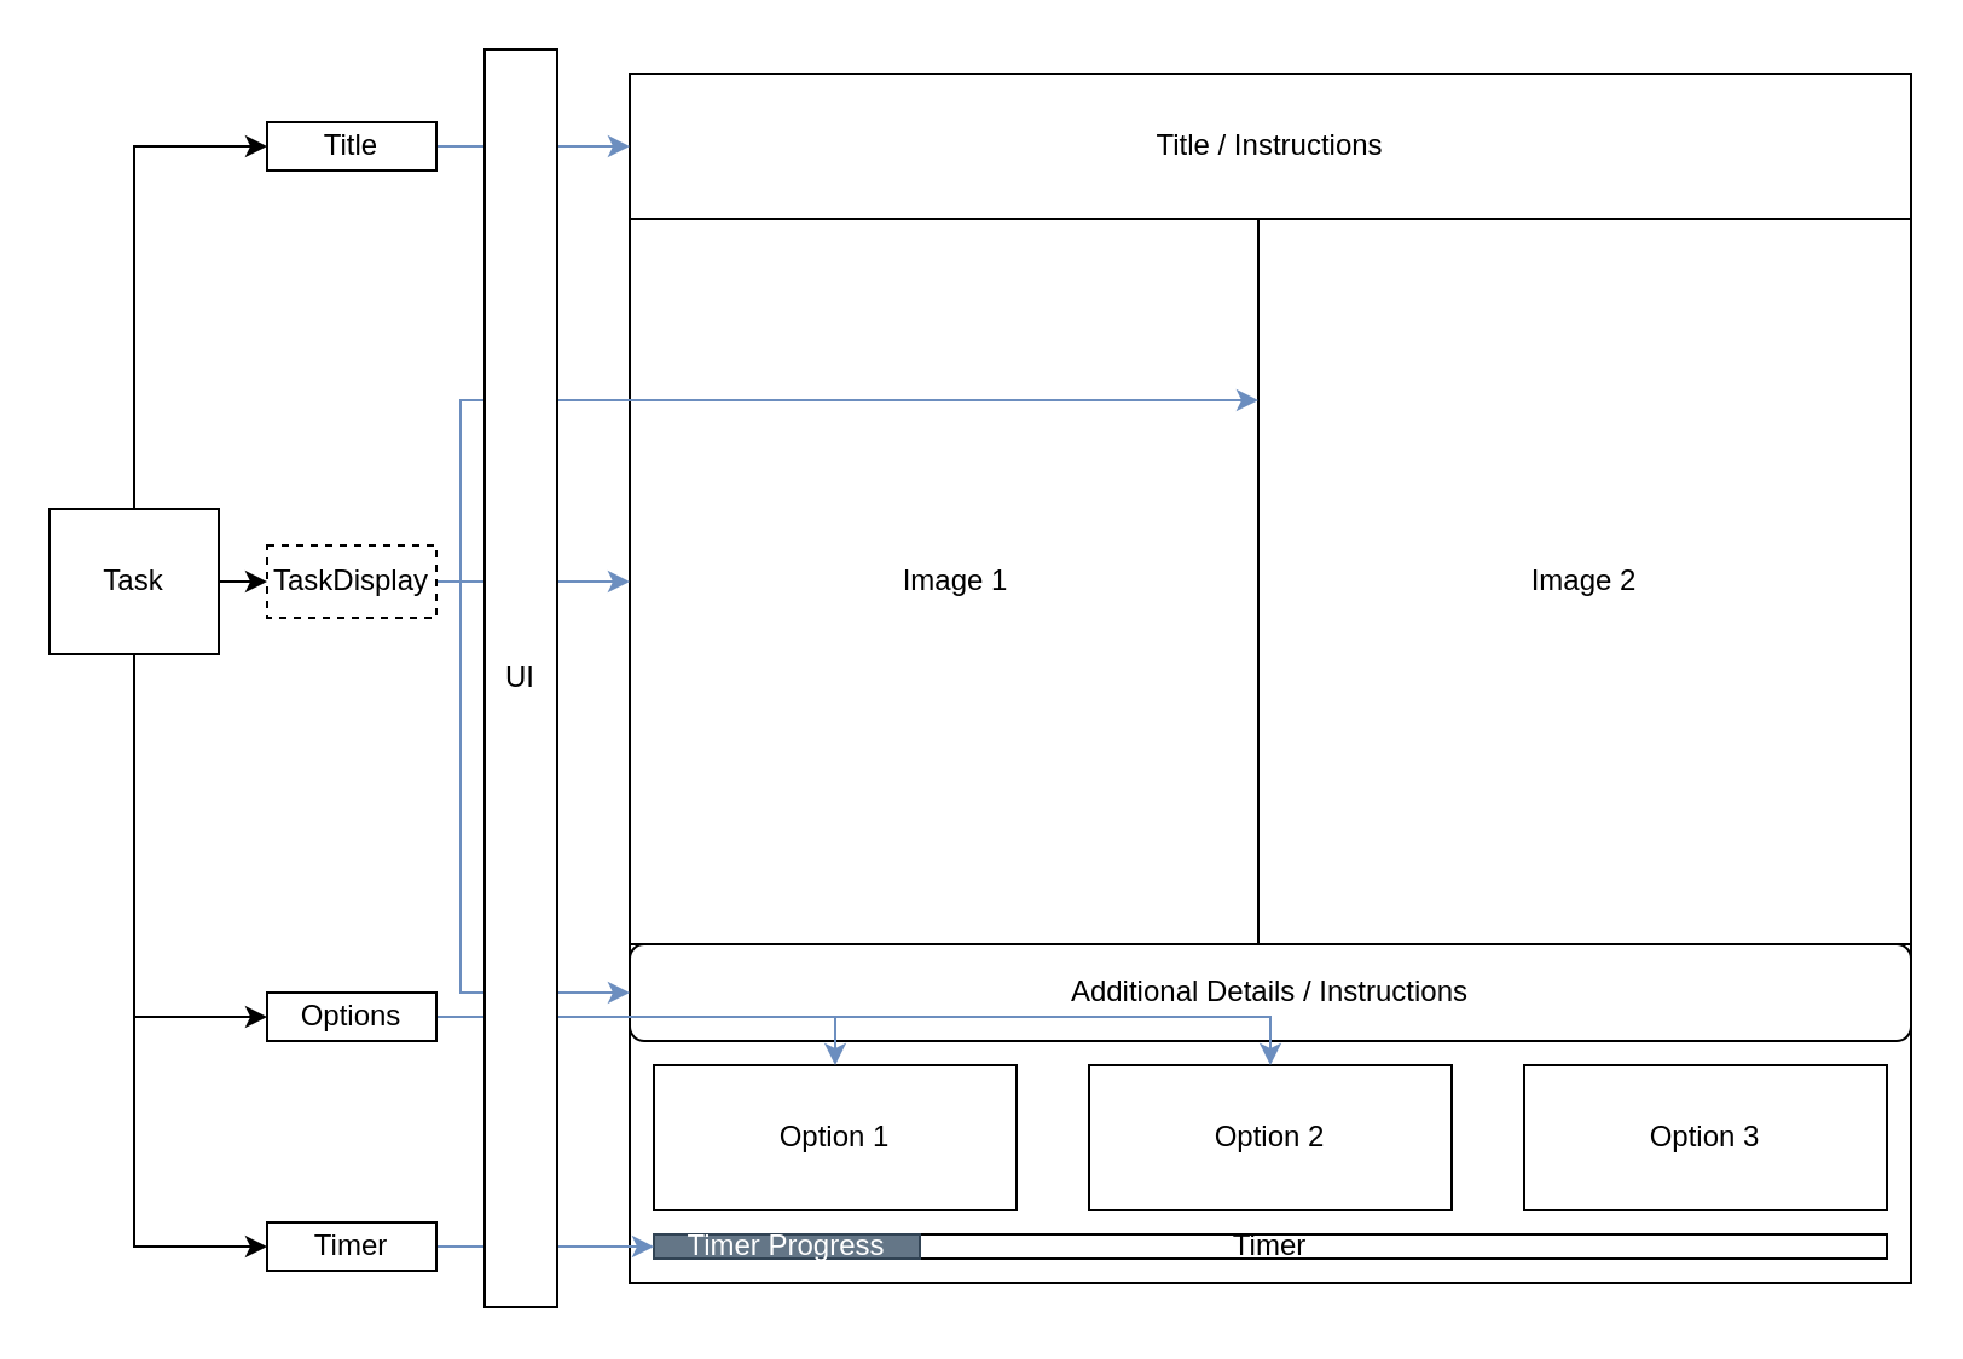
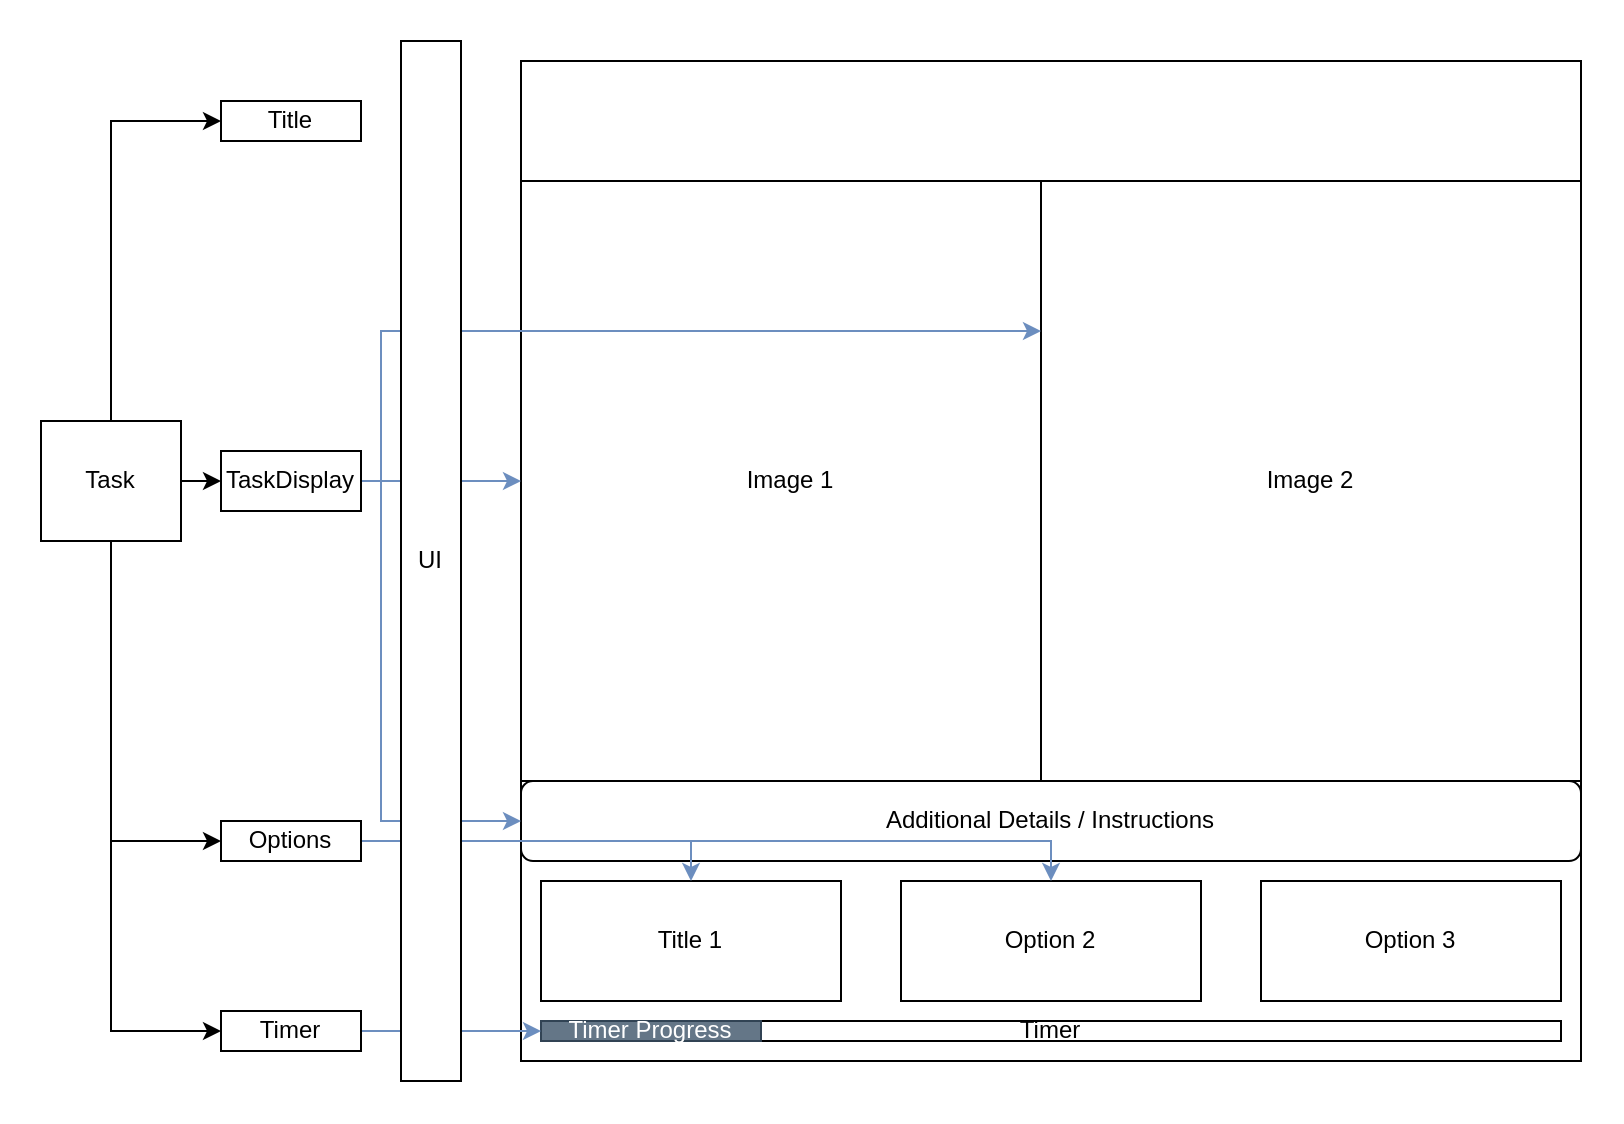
  <mxCell id="0" />
  <mxCell id="1" parent="0" />
  <mxCell id="2" value="" style="rounded=0;whiteSpace=wrap;html=1;" vertex="1" parent="1"><mxGeometry x="260" y="30" width="530" height="500" as="geometry" /></mxCell>
- <mxCell id="3" value="Title / Instructions" style="rounded=0;whiteSpace=wrap;html=1;" vertex="1" parent="1"><mxGeometry x="260" y="30" width="530" height="60" as="geometry" /></mxCell>
  <mxCell id="4" value="Image 1" style="rounded=0;whiteSpace=wrap;html=1;" vertex="1" parent="1"><mxGeometry x="260" y="90" width="270" height="300" as="geometry" /></mxCell>
  <mxCell id="5" value="Image 2" style="rounded=0;whiteSpace=wrap;html=1;" vertex="1" parent="1"><mxGeometry x="520" y="90" width="270" height="300" as="geometry" /></mxCell>
  <mxCell id="6" value="Additional Details / Instructions" style="whiteSpace=wrap;html=1;rounded=1;" vertex="1" parent="1"><mxGeometry x="260" y="390" width="530" height="40" as="geometry" /></mxCell>
  <mxCell id="7" value="" style="rounded=0;whiteSpace=wrap;html=1;" vertex="1" parent="1"><mxGeometry x="270" y="440" width="150" height="60" as="geometry" /></mxCell>
- <mxCell id="8" value="Option 1" style="rounded=0;whiteSpace=wrap;html=1;" vertex="1" parent="1"><mxGeometry x="270" y="440" width="150" height="60" as="geometry" /></mxCell>
+ <mxCell id="8" value="Title 1" style="rounded=0;whiteSpace=wrap;html=1;" vertex="1" parent="1"><mxGeometry x="270" y="440" width="150" height="60" as="geometry" /></mxCell>
  <mxCell id="9" value="Option 3" style="rounded=0;whiteSpace=wrap;html=1;" vertex="1" parent="1"><mxGeometry x="630" y="440" width="150" height="60" as="geometry" /></mxCell>
  <mxCell id="10" value="Option 2" style="rounded=0;whiteSpace=wrap;html=1;" vertex="1" parent="1"><mxGeometry x="450" y="440" width="150" height="60" as="geometry" /></mxCell>
  <mxCell id="11" value="Timer" style="rounded=0;whiteSpace=wrap;html=1;" vertex="1" parent="1"><mxGeometry x="270" y="510" width="510" height="10" as="geometry" /></mxCell>
  <mxCell id="12" value="Timer Progress" style="rounded=0;whiteSpace=wrap;html=1;fillColor=#647687;strokeColor=#314354;fontColor=#ffffff;" vertex="1" parent="1"><mxGeometry x="270" y="510" width="110" height="10" as="geometry" /></mxCell>
  <mxCell id="13" style="edgeStyle=orthogonalEdgeStyle;rounded=0;orthogonalLoop=1;jettySize=auto;html=1;exitX=1;exitY=0.5;exitDx=0;exitDy=0;entryX=0;entryY=0.5;entryDx=0;entryDy=0;" edge="1" parent="1" source="17" target="26"><mxGeometry relative="1" as="geometry" /></mxCell>
  <mxCell id="14" style="edgeStyle=orthogonalEdgeStyle;rounded=0;orthogonalLoop=1;jettySize=auto;html=1;exitX=0.5;exitY=0;exitDx=0;exitDy=0;entryX=0;entryY=0.5;entryDx=0;entryDy=0;" edge="1" parent="1" source="17" target="19"><mxGeometry relative="1" as="geometry" /></mxCell>
  <mxCell id="15" style="edgeStyle=orthogonalEdgeStyle;rounded=0;orthogonalLoop=1;jettySize=auto;html=1;exitX=0.5;exitY=1;exitDx=0;exitDy=0;entryX=0;entryY=0.5;entryDx=0;entryDy=0;" edge="1" parent="1" source="17" target="28"><mxGeometry relative="1" as="geometry" /></mxCell>
  <mxCell id="16" style="edgeStyle=orthogonalEdgeStyle;rounded=0;orthogonalLoop=1;jettySize=auto;html=1;exitX=0.5;exitY=1;exitDx=0;exitDy=0;entryX=0;entryY=0.5;entryDx=0;entryDy=0;" edge="1" parent="1" source="17" target="22"><mxGeometry relative="1" as="geometry" /></mxCell>
  <mxCell id="17" value="&lt;div&gt;Task&lt;/div&gt;" style="rounded=0;whiteSpace=wrap;html=1;" vertex="1" parent="1"><mxGeometry x="20" y="210" width="70" height="60" as="geometry" /></mxCell>
- <mxCell id="18" style="edgeStyle=orthogonalEdgeStyle;rounded=0;orthogonalLoop=1;jettySize=auto;html=1;exitX=1;exitY=0.5;exitDx=0;exitDy=0;entryX=0;entryY=0.5;entryDx=0;entryDy=0;fillColor=#dae8fc;strokeColor=#6c8ebf;" edge="1" parent="1" source="19" target="3"><mxGeometry relative="1" as="geometry" /></mxCell>
  <mxCell id="19" value="Title" style="rounded=0;whiteSpace=wrap;html=1;" vertex="1" parent="1"><mxGeometry x="110" y="50" width="70" height="20" as="geometry" /></mxCell>
  <mxCell id="20" style="edgeStyle=orthogonalEdgeStyle;rounded=0;orthogonalLoop=1;jettySize=auto;html=1;exitX=1;exitY=0.5;exitDx=0;exitDy=0;entryX=0.5;entryY=0;entryDx=0;entryDy=0;fillColor=#dae8fc;strokeColor=#6c8ebf;" edge="1" parent="1" source="22" target="10"><mxGeometry relative="1" as="geometry" /></mxCell>
  <mxCell id="21" style="edgeStyle=orthogonalEdgeStyle;rounded=0;orthogonalLoop=1;jettySize=auto;html=1;exitX=1;exitY=0.5;exitDx=0;exitDy=0;entryX=0.5;entryY=0;entryDx=0;entryDy=0;fillColor=#dae8fc;strokeColor=#6c8ebf;" edge="1" parent="1" source="22" target="8"><mxGeometry relative="1" as="geometry" /></mxCell>
  <mxCell id="22" value="Options" style="rounded=0;whiteSpace=wrap;html=1;" vertex="1" parent="1"><mxGeometry x="110" y="410" width="70" height="20" as="geometry" /></mxCell>
  <mxCell id="23" style="edgeStyle=orthogonalEdgeStyle;rounded=0;orthogonalLoop=1;jettySize=auto;html=1;exitX=1;exitY=0.5;exitDx=0;exitDy=0;entryX=0;entryY=0.5;entryDx=0;entryDy=0;fillColor=#dae8fc;strokeColor=#6c8ebf;" edge="1" parent="1" source="26" target="4"><mxGeometry relative="1" as="geometry" /></mxCell>
  <mxCell id="24" style="edgeStyle=orthogonalEdgeStyle;rounded=0;orthogonalLoop=1;jettySize=auto;html=1;exitX=1;exitY=0.5;exitDx=0;exitDy=0;entryX=0;entryY=0.25;entryDx=0;entryDy=0;fillColor=#dae8fc;strokeColor=#6c8ebf;" edge="1" parent="1" source="26" target="5"><mxGeometry relative="1" as="geometry"><Array as="points"><mxPoint x="190" y="240" /><mxPoint x="190" y="165" /></Array></mxGeometry></mxCell>
  <mxCell id="25" style="edgeStyle=orthogonalEdgeStyle;rounded=0;orthogonalLoop=1;jettySize=auto;html=1;exitX=1;exitY=0.5;exitDx=0;exitDy=0;entryX=0;entryY=0.5;entryDx=0;entryDy=0;fillColor=#dae8fc;strokeColor=#6c8ebf;" edge="1" parent="1" source="26" target="6"><mxGeometry relative="1" as="geometry"><Array as="points"><mxPoint x="190" y="240" /><mxPoint x="190" y="410" /></Array></mxGeometry></mxCell>
- <mxCell id="26" value="TaskDisplay" style="rounded=0;whiteSpace=wrap;html=1;dashed=1;" vertex="1" parent="1"><mxGeometry x="110" y="225" width="70" height="30" as="geometry" /></mxCell>
+ <mxCell id="26" value="TaskDisplay" style="rounded=0;whiteSpace=wrap;html=1;" vertex="1" parent="1"><mxGeometry x="110" y="225" width="70" height="30" as="geometry" /></mxCell>
  <mxCell id="27" style="edgeStyle=orthogonalEdgeStyle;rounded=0;orthogonalLoop=1;jettySize=auto;html=1;exitX=1;exitY=0.5;exitDx=0;exitDy=0;entryX=0;entryY=0.5;entryDx=0;entryDy=0;fillColor=#dae8fc;strokeColor=#6c8ebf;" edge="1" parent="1" source="28" target="12"><mxGeometry relative="1" as="geometry" /></mxCell>
  <mxCell id="28" value="Timer" style="rounded=0;whiteSpace=wrap;html=1;" vertex="1" parent="1"><mxGeometry x="110" y="505" width="70" height="20" as="geometry" /></mxCell>
  <mxCell id="29" value="UI" style="rounded=0;whiteSpace=wrap;html=1;" vertex="1" parent="1"><mxGeometry x="200" y="20" width="30" height="520" as="geometry" /></mxCell>
